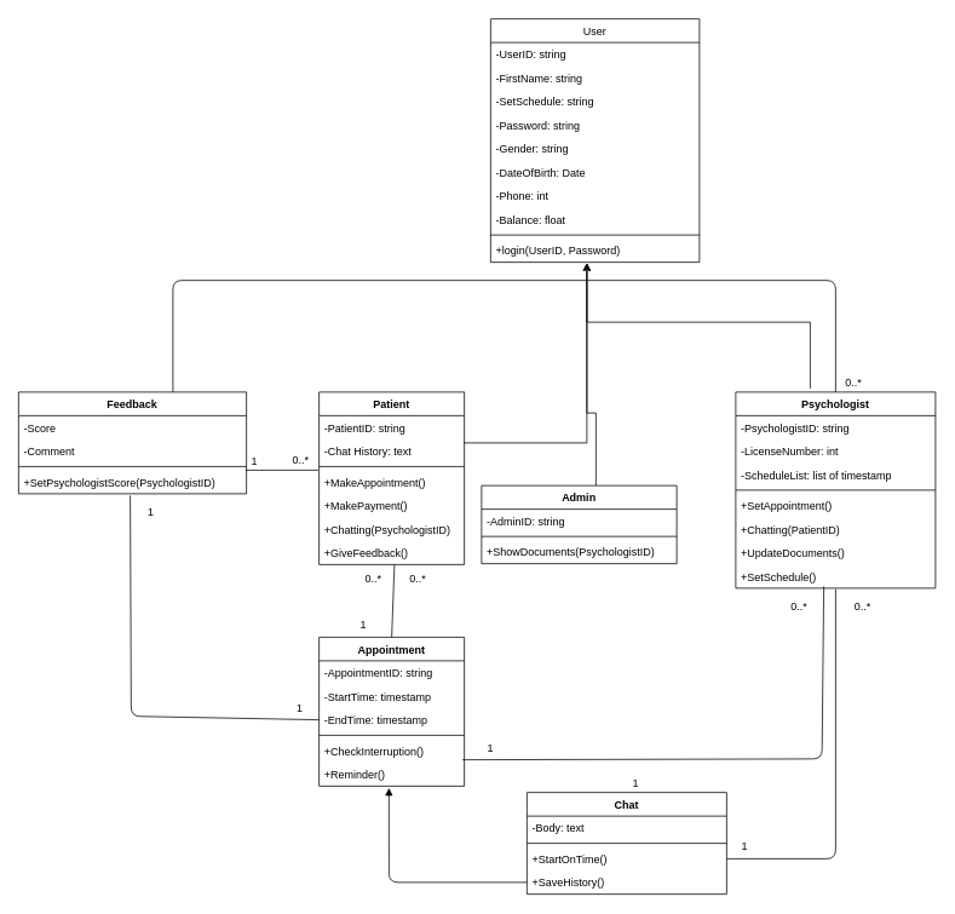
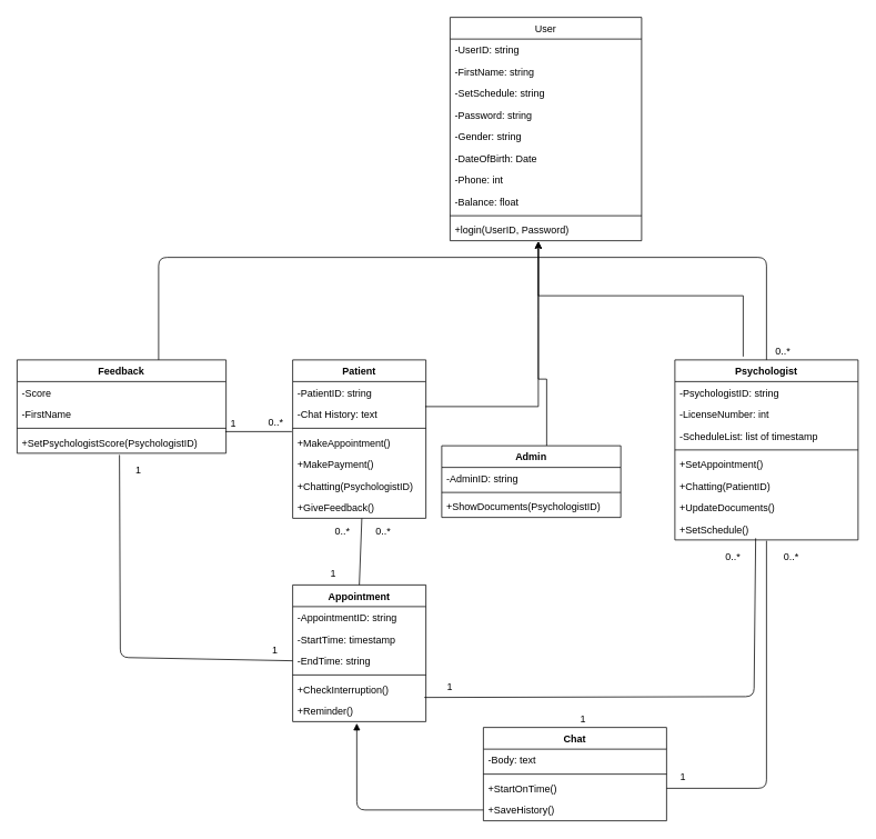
  <mxCell id="0" />
  <mxCell id="1" parent="0" />
  <mxCell id="2" value="User" style="swimlane;fontStyle=0;childLayout=stackLayout;horizontal=1;startSize=26;fillColor=none;horizontalStack=0;resizeParent=1;resizeParentMax=0;resizeLast=0;collapsible=1;marginBottom=0;" vertex="1" parent="1"><mxGeometry x="540" y="20" width="230" height="268" as="geometry" /></mxCell>
  <mxCell id="3" value="-UserID: string" style="text;strokeColor=none;fillColor=none;align=left;verticalAlign=top;spacingLeft=4;spacingRight=4;overflow=hidden;rotatable=0;points=[[0,0.5],[1,0.5]];portConstraint=eastwest;" vertex="1" parent="2"><mxGeometry y="26" width="230" height="26" as="geometry" /></mxCell>
  <mxCell id="4" value="-FirstName: string " style="text;strokeColor=none;fillColor=none;align=left;verticalAlign=top;spacingLeft=4;spacingRight=4;overflow=hidden;rotatable=0;points=[[0,0.5],[1,0.5]];portConstraint=eastwest;" vertex="1" parent="2"><mxGeometry y="52" width="230" height="26" as="geometry" /></mxCell>
  <mxCell id="5" value="-SetSchedule: string" style="text;strokeColor=none;fillColor=none;align=left;verticalAlign=top;spacingLeft=4;spacingRight=4;overflow=hidden;rotatable=0;points=[[0,0.5],[1,0.5]];portConstraint=eastwest;" vertex="1" parent="2"><mxGeometry y="78" width="230" height="26" as="geometry" /></mxCell>
  <mxCell id="6" value="-Password: string" style="text;strokeColor=none;fillColor=none;align=left;verticalAlign=top;spacingLeft=4;spacingRight=4;overflow=hidden;rotatable=0;points=[[0,0.5],[1,0.5]];portConstraint=eastwest;" vertex="1" parent="2"><mxGeometry y="104" width="230" height="26" as="geometry" /></mxCell>
  <mxCell id="7" value="-Gender: string" style="text;strokeColor=none;fillColor=none;align=left;verticalAlign=top;spacingLeft=4;spacingRight=4;overflow=hidden;rotatable=0;points=[[0,0.5],[1,0.5]];portConstraint=eastwest;" vertex="1" parent="2"><mxGeometry y="130" width="230" height="26" as="geometry" /></mxCell>
  <mxCell id="8" value="-DateOfBirth: Date" style="text;strokeColor=none;fillColor=none;align=left;verticalAlign=top;spacingLeft=4;spacingRight=4;overflow=hidden;rotatable=0;points=[[0,0.5],[1,0.5]];portConstraint=eastwest;" vertex="1" parent="2"><mxGeometry y="156" width="230" height="26" as="geometry" /></mxCell>
  <mxCell id="9" value="-Phone: int" style="text;strokeColor=none;fillColor=none;align=left;verticalAlign=top;spacingLeft=4;spacingRight=4;overflow=hidden;rotatable=0;points=[[0,0.5],[1,0.5]];portConstraint=eastwest;" vertex="1" parent="2"><mxGeometry y="182" width="230" height="26" as="geometry" /></mxCell>
  <mxCell id="10" value="-Balance: float" style="text;strokeColor=none;fillColor=none;align=left;verticalAlign=top;spacingLeft=4;spacingRight=4;overflow=hidden;rotatable=0;points=[[0,0.5],[1,0.5]];portConstraint=eastwest;" vertex="1" parent="2"><mxGeometry y="208" width="230" height="26" as="geometry" /></mxCell>
  <mxCell id="11" value="" style="line;strokeWidth=1;fillColor=none;align=left;verticalAlign=middle;spacingTop=-1;spacingLeft=3;spacingRight=3;rotatable=0;labelPosition=right;points=[];portConstraint=eastwest;" vertex="1" parent="2"><mxGeometry y="234" width="230" height="8" as="geometry" /></mxCell>
  <mxCell id="12" value="+login(UserID, Password)" style="text;strokeColor=none;fillColor=none;align=left;verticalAlign=top;spacingLeft=4;spacingRight=4;overflow=hidden;rotatable=0;points=[[0,0.5],[1,0.5]];portConstraint=eastwest;" vertex="1" parent="2"><mxGeometry y="242" width="230" height="26" as="geometry" /></mxCell>
  <mxCell id="13" value="" style="edgeStyle=orthogonalEdgeStyle;rounded=0;orthogonalLoop=1;jettySize=auto;html=1;entryX=0.461;entryY=0.962;entryDx=0;entryDy=0;entryPerimeter=0;" edge="1" parent="1"><mxGeometry relative="1" as="geometry"><mxPoint x="510" y="487" as="sourcePoint" /><mxPoint x="646" y="289" as="targetPoint" /><Array as="points"><mxPoint x="646" y="378" /><mxPoint x="646" y="378" /></Array></mxGeometry></mxCell>
  <mxCell id="14" value="Patient" style="swimlane;fontStyle=1;align=center;verticalAlign=top;childLayout=stackLayout;horizontal=1;startSize=26;horizontalStack=0;resizeParent=1;resizeParentMax=0;resizeLast=0;collapsible=1;marginBottom=0;" vertex="1" parent="1"><mxGeometry x="351" y="431" width="160" height="190" as="geometry" /></mxCell>
  <mxCell id="15" value="-PatientID: string" style="text;strokeColor=none;fillColor=none;align=left;verticalAlign=top;spacingLeft=4;spacingRight=4;overflow=hidden;rotatable=0;points=[[0,0.5],[1,0.5]];portConstraint=eastwest;" vertex="1" parent="14"><mxGeometry y="26" width="160" height="26" as="geometry" /></mxCell>
  <mxCell id="16" value="-Chat History: text" style="text;strokeColor=none;fillColor=none;align=left;verticalAlign=top;spacingLeft=4;spacingRight=4;overflow=hidden;rotatable=0;points=[[0,0.5],[1,0.5]];portConstraint=eastwest;" vertex="1" parent="14"><mxGeometry y="52" width="160" height="26" as="geometry" /></mxCell>
  <mxCell id="17" value="" style="line;strokeWidth=1;fillColor=none;align=left;verticalAlign=middle;spacingTop=-1;spacingLeft=3;spacingRight=3;rotatable=0;labelPosition=right;points=[];portConstraint=eastwest;" vertex="1" parent="14"><mxGeometry y="78" width="160" height="8" as="geometry" /></mxCell>
  <mxCell id="18" value="+MakeAppointment()" style="text;strokeColor=none;fillColor=none;align=left;verticalAlign=top;spacingLeft=4;spacingRight=4;overflow=hidden;rotatable=0;points=[[0,0.5],[1,0.5]];portConstraint=eastwest;" vertex="1" parent="14"><mxGeometry y="86" width="160" height="26" as="geometry" /></mxCell>
  <mxCell id="19" value="+MakePayment()" style="text;strokeColor=none;fillColor=none;align=left;verticalAlign=top;spacingLeft=4;spacingRight=4;overflow=hidden;rotatable=0;points=[[0,0.5],[1,0.5]];portConstraint=eastwest;" vertex="1" parent="14"><mxGeometry y="112" width="160" height="26" as="geometry" /></mxCell>
  <mxCell id="20" value="+Chatting(PsychologistID)" style="text;strokeColor=none;fillColor=none;align=left;verticalAlign=top;spacingLeft=4;spacingRight=4;overflow=hidden;rotatable=0;points=[[0,0.5],[1,0.5]];portConstraint=eastwest;" vertex="1" parent="14"><mxGeometry y="138" width="160" height="26" as="geometry" /></mxCell>
  <mxCell id="21" value="+GiveFeedback()" style="text;strokeColor=none;fillColor=none;align=left;verticalAlign=top;spacingLeft=4;spacingRight=4;overflow=hidden;rotatable=0;points=[[0,0.5],[1,0.5]];portConstraint=eastwest;" vertex="1" parent="14"><mxGeometry y="164" width="160" height="26" as="geometry" /></mxCell>
  <mxCell id="22" value="Feedback" style="swimlane;fontStyle=1;align=center;verticalAlign=top;childLayout=stackLayout;horizontal=1;startSize=26;horizontalStack=0;resizeParent=1;resizeParentMax=0;resizeLast=0;collapsible=1;marginBottom=0;" vertex="1" parent="1"><mxGeometry x="20" y="431" width="251" height="112" as="geometry" /></mxCell>
  <mxCell id="23" value="-Score" style="text;strokeColor=none;fillColor=none;align=left;verticalAlign=top;spacingLeft=4;spacingRight=4;overflow=hidden;rotatable=0;points=[[0,0.5],[1,0.5]];portConstraint=eastwest;" vertex="1" parent="22"><mxGeometry y="26" width="251" height="26" as="geometry" /></mxCell>
- <mxCell id="24" value="-Comment" style="text;strokeColor=none;fillColor=none;align=left;verticalAlign=top;spacingLeft=4;spacingRight=4;overflow=hidden;rotatable=0;points=[[0,0.5],[1,0.5]];portConstraint=eastwest;" vertex="1" parent="22"><mxGeometry y="52" width="251" height="26" as="geometry" /></mxCell>
+ <mxCell id="24" value="-FirstName" style="text;strokeColor=none;fillColor=none;align=left;verticalAlign=top;spacingLeft=4;spacingRight=4;overflow=hidden;rotatable=0;points=[[0,0.5],[1,0.5]];portConstraint=eastwest;" vertex="1" parent="22"><mxGeometry y="52" width="251" height="26" as="geometry" /></mxCell>
  <mxCell id="25" value="" style="line;strokeWidth=1;fillColor=none;align=left;verticalAlign=middle;spacingTop=-1;spacingLeft=3;spacingRight=3;rotatable=0;labelPosition=right;points=[];portConstraint=eastwest;" vertex="1" parent="22"><mxGeometry y="78" width="251" height="8" as="geometry" /></mxCell>
  <mxCell id="26" value="+SetPsychologistScore(PsychologistID)" style="text;strokeColor=none;fillColor=none;align=left;verticalAlign=top;spacingLeft=4;spacingRight=4;overflow=hidden;rotatable=0;points=[[0,0.5],[1,0.5]];portConstraint=eastwest;" vertex="1" parent="22"><mxGeometry y="86" width="251" height="26" as="geometry" /></mxCell>
  <mxCell id="27" value="Appointment" style="swimlane;fontStyle=1;align=center;verticalAlign=top;childLayout=stackLayout;horizontal=1;startSize=26;horizontalStack=0;resizeParent=1;resizeParentMax=0;resizeLast=0;collapsible=1;marginBottom=0;" vertex="1" parent="1"><mxGeometry x="351" y="701" width="160" height="164" as="geometry" /></mxCell>
  <mxCell id="28" value="-AppointmentID: string" style="text;strokeColor=none;fillColor=none;align=left;verticalAlign=top;spacingLeft=4;spacingRight=4;overflow=hidden;rotatable=0;points=[[0,0.5],[1,0.5]];portConstraint=eastwest;" vertex="1" parent="27"><mxGeometry y="26" width="160" height="26" as="geometry" /></mxCell>
  <mxCell id="29" value="-StartTime: timestamp" style="text;strokeColor=none;fillColor=none;align=left;verticalAlign=top;spacingLeft=4;spacingRight=4;overflow=hidden;rotatable=0;points=[[0,0.5],[1,0.5]];portConstraint=eastwest;" vertex="1" parent="27"><mxGeometry y="52" width="160" height="26" as="geometry" /></mxCell>
- <mxCell id="30" value="-EndTime: timestamp" style="text;strokeColor=none;fillColor=none;align=left;verticalAlign=top;spacingLeft=4;spacingRight=4;overflow=hidden;rotatable=0;points=[[0,0.5],[1,0.5]];portConstraint=eastwest;" vertex="1" parent="27"><mxGeometry y="78" width="160" height="26" as="geometry" /></mxCell>
+ <mxCell id="30" value="-EndTime: string" style="text;strokeColor=none;fillColor=none;align=left;verticalAlign=top;spacingLeft=4;spacingRight=4;overflow=hidden;rotatable=0;points=[[0,0.5],[1,0.5]];portConstraint=eastwest;" vertex="1" parent="27"><mxGeometry y="78" width="160" height="26" as="geometry" /></mxCell>
  <mxCell id="31" value="" style="line;strokeWidth=1;fillColor=none;align=left;verticalAlign=middle;spacingTop=-1;spacingLeft=3;spacingRight=3;rotatable=0;labelPosition=right;points=[];portConstraint=eastwest;" vertex="1" parent="27"><mxGeometry y="104" width="160" height="8" as="geometry" /></mxCell>
  <mxCell id="32" value="+CheckInterruption()" style="text;strokeColor=none;fillColor=none;align=left;verticalAlign=top;spacingLeft=4;spacingRight=4;overflow=hidden;rotatable=0;points=[[0,0.5],[1,0.5]];portConstraint=eastwest;" vertex="1" parent="27"><mxGeometry y="112" width="160" height="26" as="geometry" /></mxCell>
  <mxCell id="33" value="+Reminder()" style="text;strokeColor=none;fillColor=none;align=left;verticalAlign=top;spacingLeft=4;spacingRight=4;overflow=hidden;rotatable=0;points=[[0,0.5],[1,0.5]];portConstraint=eastwest;" vertex="1" parent="27"><mxGeometry y="138" width="160" height="26" as="geometry" /></mxCell>
  <mxCell id="34" value="" style="edgeStyle=orthogonalEdgeStyle;rounded=0;orthogonalLoop=1;jettySize=auto;html=1;" edge="1" parent="1"><mxGeometry relative="1" as="geometry"><mxPoint x="656" y="534" as="sourcePoint" /><mxPoint x="646" y="289" as="targetPoint" /><Array as="points"><mxPoint x="656" y="454" /></Array></mxGeometry></mxCell>
  <mxCell id="35" value="Admin" style="swimlane;fontStyle=1;align=center;verticalAlign=top;childLayout=stackLayout;horizontal=1;startSize=26;horizontalStack=0;resizeParent=1;resizeParentMax=0;resizeLast=0;collapsible=1;marginBottom=0;" vertex="1" parent="1"><mxGeometry x="530" y="534" width="215" height="86" as="geometry" /></mxCell>
  <mxCell id="36" value="-AdminID: string" style="text;strokeColor=none;fillColor=none;align=left;verticalAlign=top;spacingLeft=4;spacingRight=4;overflow=hidden;rotatable=0;points=[[0,0.5],[1,0.5]];portConstraint=eastwest;" vertex="1" parent="35"><mxGeometry y="26" width="215" height="26" as="geometry" /></mxCell>
  <mxCell id="37" value="" style="line;strokeWidth=1;fillColor=none;align=left;verticalAlign=middle;spacingTop=-1;spacingLeft=3;spacingRight=3;rotatable=0;labelPosition=right;points=[];portConstraint=eastwest;" vertex="1" parent="35"><mxGeometry y="52" width="215" height="8" as="geometry" /></mxCell>
  <mxCell id="38" value="+ShowDocuments(PsychologistID)" style="text;strokeColor=none;fillColor=none;align=left;verticalAlign=top;spacingLeft=4;spacingRight=4;overflow=hidden;rotatable=0;points=[[0,0.5],[1,0.5]];portConstraint=eastwest;" vertex="1" parent="35"><mxGeometry y="60" width="215" height="26" as="geometry" /></mxCell>
  <mxCell id="39" value="" style="edgeStyle=orthogonalEdgeStyle;rounded=0;orthogonalLoop=1;jettySize=auto;html=1;entryX=0.452;entryY=1.115;entryDx=0;entryDy=0;entryPerimeter=0;" edge="1" parent="1"><mxGeometry relative="1" as="geometry"><mxPoint x="892" y="427" as="sourcePoint" /><mxPoint x="646" y="289" as="targetPoint" /><Array as="points"><mxPoint x="892" y="354" /><mxPoint x="646" y="354" /></Array></mxGeometry></mxCell>
  <mxCell id="40" value="Psychologist" style="swimlane;fontStyle=1;align=center;verticalAlign=top;childLayout=stackLayout;horizontal=1;startSize=26;horizontalStack=0;resizeParent=1;resizeParentMax=0;resizeLast=0;collapsible=1;marginBottom=0;" vertex="1" parent="1"><mxGeometry x="810" y="431" width="220" height="216" as="geometry" /></mxCell>
  <mxCell id="41" value="-PsychologistID: string" style="text;strokeColor=none;fillColor=none;align=left;verticalAlign=top;spacingLeft=4;spacingRight=4;overflow=hidden;rotatable=0;points=[[0,0.5],[1,0.5]];portConstraint=eastwest;" vertex="1" parent="40"><mxGeometry y="26" width="220" height="26" as="geometry" /></mxCell>
  <mxCell id="42" value="-LicenseNumber: int" style="text;strokeColor=none;fillColor=none;align=left;verticalAlign=top;spacingLeft=4;spacingRight=4;overflow=hidden;rotatable=0;points=[[0,0.5],[1,0.5]];portConstraint=eastwest;" vertex="1" parent="40"><mxGeometry y="52" width="220" height="26" as="geometry" /></mxCell>
  <mxCell id="43" value="-ScheduleList: list of timestamp" style="text;strokeColor=none;fillColor=none;align=left;verticalAlign=top;spacingLeft=4;spacingRight=4;overflow=hidden;rotatable=0;points=[[0,0.5],[1,0.5]];portConstraint=eastwest;" vertex="1" parent="40"><mxGeometry y="78" width="220" height="26" as="geometry" /></mxCell>
  <mxCell id="44" value="" style="line;strokeWidth=1;fillColor=none;align=left;verticalAlign=middle;spacingTop=-1;spacingLeft=3;spacingRight=3;rotatable=0;labelPosition=right;points=[];portConstraint=eastwest;" vertex="1" parent="40"><mxGeometry y="104" width="220" height="8" as="geometry" /></mxCell>
  <mxCell id="45" value="+SetAppointment()&#10;" style="text;strokeColor=none;fillColor=none;align=left;verticalAlign=top;spacingLeft=4;spacingRight=4;overflow=hidden;rotatable=0;points=[[0,0.5],[1,0.5]];portConstraint=eastwest;" vertex="1" parent="40"><mxGeometry y="112" width="220" height="26" as="geometry" /></mxCell>
  <mxCell id="46" value="+Chatting(PatientID)&#10;" style="text;strokeColor=none;fillColor=none;align=left;verticalAlign=top;spacingLeft=4;spacingRight=4;overflow=hidden;rotatable=0;points=[[0,0.5],[1,0.5]];portConstraint=eastwest;" vertex="1" parent="40"><mxGeometry y="138" width="220" height="26" as="geometry" /></mxCell>
  <mxCell id="47" value="+UpdateDocuments()&#10;" style="text;strokeColor=none;fillColor=none;align=left;verticalAlign=top;spacingLeft=4;spacingRight=4;overflow=hidden;rotatable=0;points=[[0,0.5],[1,0.5]];portConstraint=eastwest;" vertex="1" parent="40"><mxGeometry y="164" width="220" height="26" as="geometry" /></mxCell>
  <mxCell id="48" value="+SetSchedule()&#10;" style="text;strokeColor=none;fillColor=none;align=left;verticalAlign=top;spacingLeft=4;spacingRight=4;overflow=hidden;rotatable=0;points=[[0,0.5],[1,0.5]];portConstraint=eastwest;" vertex="1" parent="40"><mxGeometry y="190" width="220" height="26" as="geometry" /></mxCell>
  <mxCell id="49" value="Chat" style="swimlane;fontStyle=1;align=center;verticalAlign=top;childLayout=stackLayout;horizontal=1;startSize=26;horizontalStack=0;resizeParent=1;resizeParentMax=0;resizeLast=0;collapsible=1;marginBottom=0;" vertex="1" parent="1"><mxGeometry x="580" y="872" width="220" height="112" as="geometry" /></mxCell>
  <mxCell id="50" value="-Body: text" style="text;strokeColor=none;fillColor=none;align=left;verticalAlign=top;spacingLeft=4;spacingRight=4;overflow=hidden;rotatable=0;points=[[0,0.5],[1,0.5]];portConstraint=eastwest;" vertex="1" parent="49"><mxGeometry y="26" width="220" height="26" as="geometry" /></mxCell>
  <mxCell id="51" value="" style="line;strokeWidth=1;fillColor=none;align=left;verticalAlign=middle;spacingTop=-1;spacingLeft=3;spacingRight=3;rotatable=0;labelPosition=right;points=[];portConstraint=eastwest;" vertex="1" parent="49"><mxGeometry y="52" width="220" height="8" as="geometry" /></mxCell>
  <mxCell id="52" value="+StartOnTime()&#10;" style="text;strokeColor=none;fillColor=none;align=left;verticalAlign=top;spacingLeft=4;spacingRight=4;overflow=hidden;rotatable=0;points=[[0,0.5],[1,0.5]];portConstraint=eastwest;" vertex="1" parent="49"><mxGeometry y="60" width="220" height="26" as="geometry" /></mxCell>
  <mxCell id="53" value="+SaveHistory()&#10;" style="text;strokeColor=none;fillColor=none;align=left;verticalAlign=top;spacingLeft=4;spacingRight=4;overflow=hidden;rotatable=0;points=[[0,0.5],[1,0.5]];portConstraint=eastwest;" vertex="1" parent="49"><mxGeometry y="86" width="220" height="26" as="geometry" /></mxCell>
  <mxCell id="54" value="" style="endArrow=none;html=1;entryX=0.519;entryY=1;entryDx=0;entryDy=0;entryPerimeter=0;exitX=0.5;exitY=0;exitDx=0;exitDy=0;" edge="1" parent="1" source="27" target="21"><mxGeometry width="50" height="50" relative="1" as="geometry"><mxPoint x="400" y="688" as="sourcePoint" /><mxPoint x="450" y="638" as="targetPoint" /></mxGeometry></mxCell>
  <mxCell id="55" value="" style="endArrow=none;html=1;entryX=0.45;entryY=1.115;entryDx=0;entryDy=0;entryPerimeter=0;exitX=0.988;exitY=-0.115;exitDx=0;exitDy=0;exitPerimeter=0;" edge="1" parent="1" source="33"><mxGeometry width="50" height="50" relative="1" as="geometry"><mxPoint x="540" y="835" as="sourcePoint" /><mxPoint x="907" y="645" as="targetPoint" /><Array as="points"><mxPoint x="905" y="835" /></Array></mxGeometry></mxCell>
  <mxCell id="56" value="" style="line;strokeWidth=1;fillColor=none;align=left;verticalAlign=middle;spacingTop=-1;spacingLeft=3;spacingRight=3;rotatable=0;labelPosition=right;points=[];portConstraint=eastwest;" vertex="1" parent="1"><mxGeometry x="270" y="513" width="80" height="8" as="geometry" /></mxCell>
  <mxCell id="57" value="" style="endArrow=none;html=1;exitX=0.5;exitY=0;exitDx=0;exitDy=0;entryX=0.5;entryY=0;entryDx=0;entryDy=0;" edge="1" parent="1" target="40"><mxGeometry width="50" height="50" relative="1" as="geometry"><mxPoint x="190" y="431" as="sourcePoint" /><mxPoint x="190" y="348" as="targetPoint" /><Array as="points"><mxPoint x="190" y="308" /><mxPoint x="920" y="308" /></Array></mxGeometry></mxCell>
  <mxCell id="58" value="" style="endArrow=none;html=1;exitX=1;exitY=0.5;exitDx=0;exitDy=0;" edge="1" parent="1" source="52"><mxGeometry width="50" height="50" relative="1" as="geometry"><mxPoint x="680" y="778" as="sourcePoint" /><mxPoint x="920" y="648" as="targetPoint" /><Array as="points"><mxPoint x="920" y="945" /></Array></mxGeometry></mxCell>
  <mxCell id="59" value="" style="endArrow=block;html=1;entryX=0.481;entryY=1.077;entryDx=0;entryDy=0;entryPerimeter=0;exitX=0;exitY=0.5;exitDx=0;exitDy=0;" edge="1" parent="1" source="53" target="33"><mxGeometry width="50" height="50" relative="1" as="geometry"><mxPoint x="380" y="968" as="sourcePoint" /><mxPoint x="430" y="918" as="targetPoint" /><Array as="points"><mxPoint x="428" y="971" /></Array></mxGeometry></mxCell>
  <mxCell id="60" value="" style="endArrow=none;html=1;entryX=0.49;entryY=1.077;entryDx=0;entryDy=0;entryPerimeter=0;exitX=0;exitY=0.5;exitDx=0;exitDy=0;" edge="1" parent="1" source="30" target="26"><mxGeometry width="50" height="50" relative="1" as="geometry"><mxPoint x="210" y="908" as="sourcePoint" /><mxPoint x="144" y="568" as="targetPoint" /><Array as="points"><mxPoint x="144" y="788" /></Array></mxGeometry></mxCell>
  <mxCell id="61" value="1" style="text;html=1;strokeColor=none;fillColor=none;align=center;verticalAlign=middle;whiteSpace=wrap;rounded=0;" vertex="1" parent="1"><mxGeometry x="520" y="813" width="40" height="20" as="geometry" /></mxCell>
  <mxCell id="62" value="0..*" style="text;html=1;strokeColor=none;fillColor=none;align=center;verticalAlign=middle;whiteSpace=wrap;rounded=0;" vertex="1" parent="1"><mxGeometry x="860" y="658" width="40" height="20" as="geometry" /></mxCell>
  <mxCell id="63" value="0..*" style="text;html=1;strokeColor=none;fillColor=none;align=center;verticalAlign=middle;whiteSpace=wrap;rounded=0;" vertex="1" parent="1"><mxGeometry x="930" y="658" width="40" height="20" as="geometry" /></mxCell>
  <mxCell id="64" value="1&lt;br&gt;" style="text;html=1;strokeColor=none;fillColor=none;align=center;verticalAlign=middle;whiteSpace=wrap;rounded=0;" vertex="1" parent="1"><mxGeometry x="800" y="922" width="40" height="20" as="geometry" /></mxCell>
  <mxCell id="65" value="0..*" style="text;html=1;strokeColor=none;fillColor=none;align=center;verticalAlign=middle;whiteSpace=wrap;rounded=0;" vertex="1" parent="1"><mxGeometry x="440" y="627" width="40" height="20" as="geometry" /></mxCell>
  <mxCell id="66" value="1" style="text;html=1;strokeColor=none;fillColor=none;align=center;verticalAlign=middle;whiteSpace=wrap;rounded=0;" vertex="1" parent="1"><mxGeometry x="680" y="852" width="40" height="20" as="geometry" /></mxCell>
  <mxCell id="67" value="0..*" style="text;html=1;strokeColor=none;fillColor=none;align=center;verticalAlign=middle;whiteSpace=wrap;rounded=0;" vertex="1" parent="1"><mxGeometry x="391" y="627" width="40" height="20" as="geometry" /></mxCell>
  <mxCell id="68" value="1" style="text;html=1;strokeColor=none;fillColor=none;align=center;verticalAlign=middle;whiteSpace=wrap;rounded=0;" vertex="1" parent="1"><mxGeometry x="380" y="678" width="40" height="20" as="geometry" /></mxCell>
  <mxCell id="69" value="1&lt;br&gt;" style="text;html=1;strokeColor=none;fillColor=none;align=center;verticalAlign=middle;whiteSpace=wrap;rounded=0;" vertex="1" parent="1"><mxGeometry x="260" y="497" width="40" height="20" as="geometry" /></mxCell>
  <mxCell id="70" value="0..*" style="text;html=1;strokeColor=none;fillColor=none;align=center;verticalAlign=middle;whiteSpace=wrap;rounded=0;" vertex="1" parent="1"><mxGeometry x="311" y="496" width="40" height="20" as="geometry" /></mxCell>
  <mxCell id="71" value="0..*" style="text;html=1;strokeColor=none;fillColor=none;align=center;verticalAlign=middle;whiteSpace=wrap;rounded=0;" vertex="1" parent="1"><mxGeometry x="920" y="411" width="40" height="20" as="geometry" /></mxCell>
  <mxCell id="72" value="1" style="text;html=1;strokeColor=none;fillColor=none;align=center;verticalAlign=middle;whiteSpace=wrap;rounded=0;" vertex="1" parent="1"><mxGeometry x="310" y="769" width="40" height="20" as="geometry" /></mxCell>
  <mxCell id="73" value="1" style="text;html=1;strokeColor=none;fillColor=none;align=center;verticalAlign=middle;whiteSpace=wrap;rounded=0;" vertex="1" parent="1"><mxGeometry x="145.5" y="553" width="40" height="20" as="geometry" /></mxCell>
